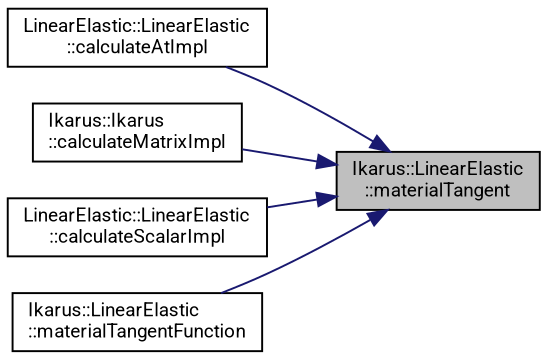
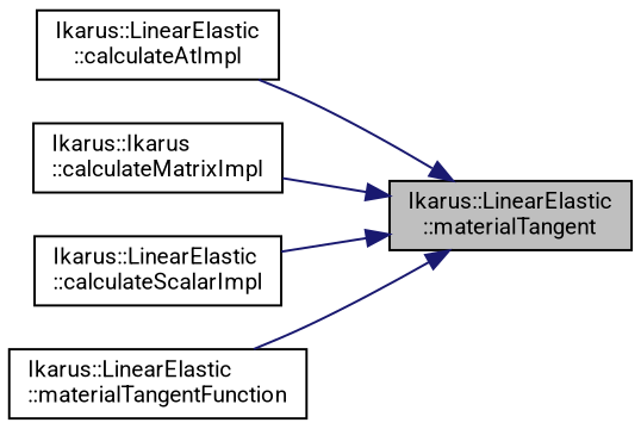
  digraph {
    fontname=Roboto
    rankdir=RL
    node [color=black fillcolor=white fontname=Roboto fontsize=10 shape=record style=filled]
    edge [color=midnightblue dir=back fontname=Roboto fontsize=10 labelfontname=Helvetica labelfontsize=10 style=solid]
    n1 [fillcolor=grey75 fontcolor=black height=0.2 label="Ikarus::LinearElastic\l::materialTangent" width=0.4]
-   n2 [height=0.2 label="LinearElastic::LinearElastic\l::calculateAtImpl" width=0.4]
+   n2 [height=0.2 label="Ikarus::LinearElastic\l::calculateAtImpl" width=0.4]
    n3 [height=0.2 label="Ikarus::Ikarus\l::calculateMatrixImpl" width=0.4]
-   n4 [height=0.2 label="LinearElastic::LinearElastic\l::calculateScalarImpl" width=0.4]
+   n4 [height=0.2 label="Ikarus::LinearElastic\l::calculateScalarImpl" width=0.4]
    n5 [height=0.2 label="Ikarus::LinearElastic\l::materialTangentFunction" width=0.4]
    n1 -> n2
    n1 -> n3
    n1 -> n4
    n1 -> n5
  }
